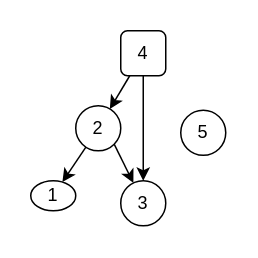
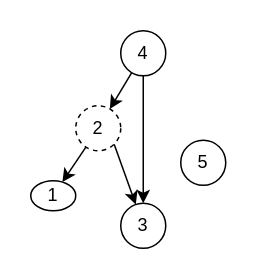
  <mxCell id="0" />
  <mxCell id="1" parent="0" />
  <mxCell id="2" style="rounded=0;orthogonalLoop=1;jettySize=auto;html=1;" edge="1" parent="1" source="4" target="7"><mxGeometry relative="1" as="geometry" /></mxCell>
  <mxCell id="3" style="edgeStyle=none;rounded=0;orthogonalLoop=1;jettySize=auto;html=1;" edge="1" parent="1" source="4" target="10"><mxGeometry relative="1" as="geometry" /></mxCell>
- <mxCell id="4" value="4" style="whiteSpace=wrap;html=1;aspect=fixed;rounded=1;" vertex="1" parent="1"><mxGeometry x="80" y="20" width="30" height="30" as="geometry" /></mxCell>
+ <mxCell id="4" value="4" style="ellipse;whiteSpace=wrap;html=1;aspect=fixed;" vertex="1" parent="1"><mxGeometry x="80" y="20" width="30" height="30" as="geometry" /></mxCell>
  <mxCell id="5" style="edgeStyle=none;rounded=0;orthogonalLoop=1;jettySize=auto;html=1;" edge="1" parent="1" source="7" target="9"><mxGeometry relative="1" as="geometry" /></mxCell>
  <mxCell id="6" style="edgeStyle=none;rounded=0;orthogonalLoop=1;jettySize=auto;html=1;exitX=1;exitY=1;exitDx=0;exitDy=0;" edge="1" parent="1" source="7" target="10"><mxGeometry relative="1" as="geometry" /></mxCell>
- <mxCell id="7" value="2" style="ellipse;whiteSpace=wrap;html=1;aspect=fixed;" vertex="1" parent="1"><mxGeometry x="50" y="70" width="30" height="30" as="geometry" /></mxCell>
- <mxCell id="8" value="5" style="ellipse;whiteSpace=wrap;html=1;aspect=fixed;" vertex="1" parent="1"><mxGeometry x="120" y="73" width="30" height="30" as="geometry" /></mxCell>
+ <mxCell id="7" value="2" style="ellipse;whiteSpace=wrap;html=1;aspect=fixed;dashed=1;" vertex="1" parent="1"><mxGeometry x="50" y="70" width="30" height="30" as="geometry" /></mxCell>
+ <mxCell id="8" value="5" style="ellipse;whiteSpace=wrap;html=1;aspect=fixed;" vertex="1" parent="1"><mxGeometry x="120" y="93" width="30" height="30" as="geometry" /></mxCell>
  <mxCell id="9" value="1" style="ellipse;whiteSpace=wrap;html=1;aspect=fixed;" vertex="1" parent="1"><mxGeometry x="20" y="120" width="30" height="20" as="geometry" /></mxCell>
- <mxCell id="10" value="3" style="ellipse;whiteSpace=wrap;html=1;aspect=fixed;" vertex="1" parent="1"><mxGeometry x="80" y="120" width="30" height="30" as="geometry" /></mxCell>
+ <mxCell id="10" value="3" style="ellipse;whiteSpace=wrap;html=1;aspect=fixed;" vertex="1" parent="1"><mxGeometry x="80" y="135" width="30" height="30" as="geometry" /></mxCell>
